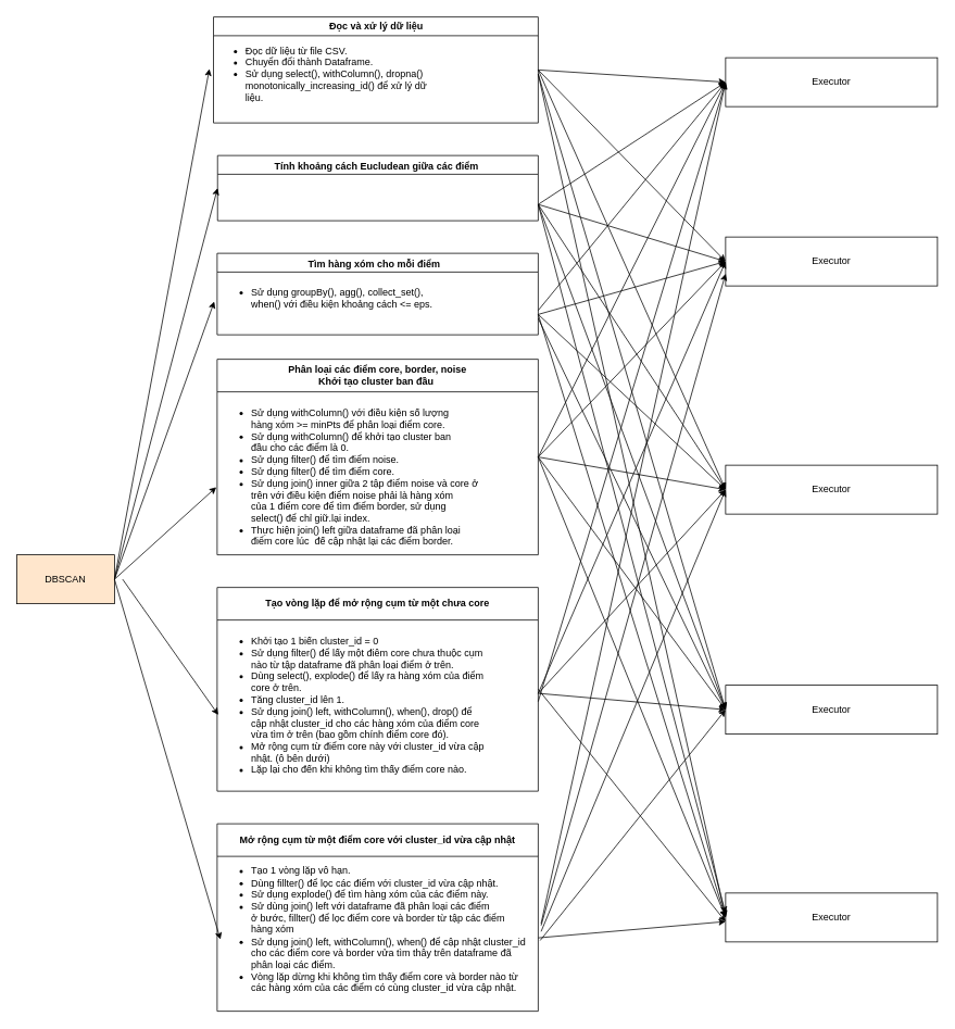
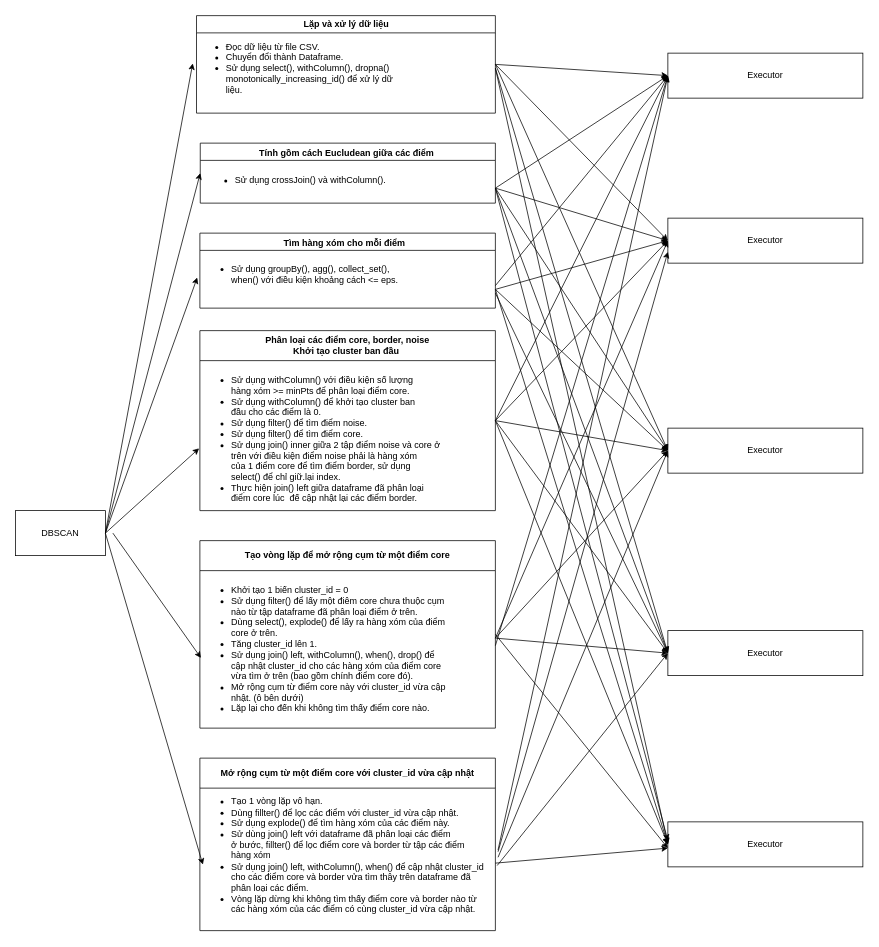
  <mxCell id="0" />
  <mxCell id="1" parent="0" />
- <mxCell id="2" value="Đọc và xử lý dữ liệu" style="swimlane;whiteSpace=wrap;html=1;" vertex="1" parent="1"><mxGeometry x="261.5" y="20" width="398.5" height="130" as="geometry" /></mxCell>
+ <mxCell id="2" value="Lặp và xử lý dữ liệu" style="swimlane;whiteSpace=wrap;html=1;" vertex="1" parent="1"><mxGeometry x="261.5" y="20" width="398.5" height="130" as="geometry" /></mxCell>
  <mxCell id="3" value="&lt;ul&gt;&lt;li&gt;Đọc dữ liệu từ file CSV.&lt;/li&gt;&lt;li&gt;Chuyển đổi thành Dataframe.&lt;/li&gt;&lt;li&gt;Sử dụng select(), withColumn(), dropna()&lt;br&gt;monotonically_increasing_id() để xử lý dữ &lt;br&gt;liệu.&lt;/li&gt;&lt;/ul&gt;" style="text;html=1;align=left;verticalAlign=middle;resizable=0;points=[];autosize=1;strokeColor=none;fillColor=none;" vertex="1" parent="2"><mxGeometry x="-3" y="15" width="290" height="110" as="geometry" /></mxCell>
- <mxCell id="4" value="DBSCAN" style="rounded=0;whiteSpace=wrap;html=1;fillColor=#ffe6cc;" vertex="1" parent="1"><mxGeometry x="20" y="680" width="120" height="60" as="geometry" /></mxCell>
- <mxCell id="5" value="Tính khoảng cách Eucludean giữa các điểm&lt;span style=&quot;font-size:13.0pt;line-height:&lt;br/&gt;150%;font-family:&amp;quot;Times New Roman&amp;quot;,serif;mso-fareast-font-family:Aptos;&lt;br/&gt;mso-fareast-theme-font:minor-latin;mso-ansi-language:VI;mso-fareast-language:&lt;br/&gt;EN-US;mso-bidi-language:AR-SA;mso-no-proof:yes&quot; lang=&quot;VI&quot;&gt;&amp;nbsp;&lt;/span&gt;" style="swimlane;whiteSpace=wrap;html=1;" vertex="1" parent="1"><mxGeometry x="266.5" y="190" width="393.5" height="80" as="geometry" /></mxCell>
+ <mxCell id="4" value="DBSCAN" style="rounded=0;whiteSpace=wrap;html=1;" vertex="1" parent="1"><mxGeometry x="20" y="680" width="120" height="60" as="geometry" /></mxCell>
+ <mxCell id="5" value="Tính gồm cách Eucludean giữa các điểm&lt;span style=&quot;font-size:13.0pt;line-height:&lt;br/&gt;150%;font-family:&amp;quot;Times New Roman&amp;quot;,serif;mso-fareast-font-family:Aptos;&lt;br/&gt;mso-fareast-theme-font:minor-latin;mso-ansi-language:VI;mso-fareast-language:&lt;br/&gt;EN-US;mso-bidi-language:AR-SA;mso-no-proof:yes&quot; lang=&quot;VI&quot;&gt;&amp;nbsp;&lt;/span&gt;" style="swimlane;whiteSpace=wrap;html=1;" vertex="1" parent="1"><mxGeometry x="266.5" y="190" width="393.5" height="80" as="geometry" /></mxCell>
+ <mxCell id="6" value="&lt;ul&gt;&lt;li&gt;Sử dụng crossJoin() và withColumn().&amp;nbsp;&lt;/li&gt;&lt;/ul&gt;" style="text;html=1;align=left;verticalAlign=middle;resizable=0;points=[];autosize=1;strokeColor=none;fillColor=none;" vertex="1" parent="5"><mxGeometry x="4" y="25" width="270" height="50" as="geometry" /></mxCell>
  <mxCell id="7" value="&lt;span style=&quot;&quot; lang=&quot;VI&quot;&gt;Tìm hàng xóm cho mỗi điểm&amp;nbsp;&lt;/span&gt;&lt;span style=&quot;font-size:13.0pt;line-height:&lt;br/&gt;150%;font-family:&amp;quot;Times New Roman&amp;quot;,serif;mso-fareast-font-family:Aptos;&lt;br/&gt;mso-fareast-theme-font:minor-latin;mso-ansi-language:VI;mso-fareast-language:&lt;br/&gt;EN-US;mso-bidi-language:AR-SA;mso-no-proof:yes&quot; lang=&quot;VI&quot;&gt;&amp;nbsp;&lt;/span&gt;" style="swimlane;whiteSpace=wrap;html=1;" vertex="1" parent="1"><mxGeometry x="266" y="310" width="394" height="100" as="geometry" /></mxCell>
  <mxCell id="8" value="&lt;ul&gt;&lt;li&gt;Sử dụng groupBy(), agg(), collect_set(),&amp;nbsp;&lt;br&gt;when() với điều kiện khoảng cách &amp;lt;= eps.&lt;/li&gt;&lt;/ul&gt;" style="text;html=1;align=left;verticalAlign=middle;resizable=0;points=[];autosize=1;strokeColor=none;fillColor=none;" vertex="1" parent="7"><mxGeometry y="20" width="290" height="70" as="geometry" /></mxCell>
  <mxCell id="9" value="Phân loại các điểm core, border, noise&lt;br&gt;Khởi tạo cluster ban đầu&amp;nbsp;" style="swimlane;whiteSpace=wrap;html=1;startSize=40;" vertex="1" parent="1"><mxGeometry x="266" y="440" width="394" height="240" as="geometry" /></mxCell>
  <mxCell id="10" value="&lt;ul&gt;&lt;li&gt;Sử dụng withColumn() với điều kiện số lượng&amp;nbsp;&lt;br&gt;hàng xóm &amp;gt;= minPts để phân loại điểm core.&lt;/li&gt;&lt;li&gt;Sử dụng withColumn() để khởi tạo cluster ban&amp;nbsp;&lt;br&gt;đầu cho các điểm là 0.&lt;/li&gt;&lt;li&gt;Sử dụng filter() để tìm điểm noise.&lt;/li&gt;&lt;li&gt;Sử dụng filter() để tìm điểm core.&lt;/li&gt;&lt;li&gt;Sử dụng join() inner giữa 2 tập điểm noise và core ở&amp;nbsp;&lt;br&gt;trên với điều kiện điểm noise phải là hàng xóm&amp;nbsp;&lt;br&gt;của 1 điểm core để tìm điểm border, sử dụng&lt;br&gt;select() để chỉ giữ.lại index.&lt;/li&gt;&lt;li&gt;Thực hiện join() left giữa dataframe đã phân loại&amp;nbsp;&lt;br&gt;điểm core lúc&amp;nbsp; đế cập nhật lại các điểm border.&lt;/li&gt;&lt;/ul&gt;" style="text;html=1;align=left;verticalAlign=middle;resizable=0;points=[];autosize=1;strokeColor=none;fillColor=none;" vertex="1" parent="9"><mxGeometry y="40" width="350" height="210" as="geometry" /></mxCell>
- <mxCell id="11" value="Tạo vòng lặp để mở rộng cụm từ một chưa core" style="swimlane;whiteSpace=wrap;html=1;startSize=40;" vertex="1" parent="1"><mxGeometry x="266" y="720" width="394" height="250" as="geometry" /></mxCell>
+ <mxCell id="11" value="Tạo vòng lặp để mở rộng cụm từ một điểm core" style="swimlane;whiteSpace=wrap;html=1;startSize=40;" vertex="1" parent="1"><mxGeometry x="266" y="720" width="394" height="250" as="geometry" /></mxCell>
  <mxCell id="12" value="&lt;ul&gt;&lt;li&gt;Khởi tạo 1 biến cluster_id = 0&lt;/li&gt;&lt;li&gt;Sử dụng filter() để lấy một điêm core chưa thuộc cụm &lt;br&gt;nào từ tập&amp;nbsp;dataframe đã phân loại điểm ở trên.&lt;/li&gt;&lt;li&gt;Dùng select(), explode() để lấy ra hàng xóm của điểm&amp;nbsp;&lt;br&gt;core ở trên.&lt;/li&gt;&lt;li&gt;Tăng cluster_id lên 1.&lt;/li&gt;&lt;li&gt;Sử dụng join() left, withColumn(), when(), drop() để&amp;nbsp;&lt;br&gt;cập nhật cluster_id cho các hàng xóm của điểm core&amp;nbsp;&lt;br&gt;vừa tìm ở trên (bao gồm chính điểm core đó).&lt;/li&gt;&lt;li&gt;Mở rộng cụm từ điểm core này với cluster_id vừa cập &lt;br&gt;nhật. (ô bên dưới)&lt;/li&gt;&lt;li&gt;Lặp lại cho đến khi không tìm thấy điểm core nào.&lt;br&gt;&lt;/li&gt;&lt;/ul&gt;" style="text;html=1;align=left;verticalAlign=middle;resizable=0;points=[];autosize=1;strokeColor=none;fillColor=none;" vertex="1" parent="11"><mxGeometry y="40" width="350" height="210" as="geometry" /></mxCell>
  <mxCell id="13" value="Mở rộng cụm từ một điểm core với cluster_id vừa cập nhật" style="swimlane;whiteSpace=wrap;html=1;startSize=40;" vertex="1" parent="1"><mxGeometry x="266" y="1010" width="394" height="230" as="geometry" /></mxCell>
  <mxCell id="14" value="&lt;ul&gt;&lt;li&gt;Tạo 1 vòng lặp vô hạn.&lt;/li&gt;&lt;li&gt;Dùng fillter() để lọc các điểm với cluster_id vừa cập nhật.&lt;br&gt;&lt;/li&gt;&lt;li&gt;Sử dụng explode() để tìm hàng xóm của các điểm này.&lt;/li&gt;&lt;li&gt;Sử dùng join() left với dataframe đã phân loại các điểm&lt;br&gt;ở bước, fillter() để lọc điểm core và border từ tập các điểm&lt;br&gt;hàng xóm&lt;/li&gt;&lt;li&gt;Sử dụng join() left, withColumn(), when() để cập nhật cluster_id&lt;br&gt;cho các điểm core và border vửa tìm thây trên dataframe đã&lt;br&gt;phân loại các điểm.&lt;/li&gt;&lt;li&gt;Vòng lặp dừng khi không tìm thấy điểm core và border nào từ&lt;br&gt;các hàng xóm của các điểm có cùng cluster_id vừa cập nhật.&lt;/li&gt;&lt;/ul&gt;" style="text;html=1;align=left;verticalAlign=middle;resizable=0;points=[];autosize=1;strokeColor=none;fillColor=none;" vertex="1" parent="13"><mxGeometry y="30" width="400" height="200" as="geometry" /></mxCell>
  <mxCell id="15" value="" style="endArrow=classic;html=1;rounded=0;entryX=0;entryY=0.5;entryDx=0;entryDy=0;" edge="1" parent="1" target="5"><mxGeometry width="50" height="50" relative="1" as="geometry"><mxPoint x="140" y="710" as="sourcePoint" /><mxPoint x="560" y="360" as="targetPoint" /></mxGeometry></mxCell>
  <mxCell id="16" value="" style="endArrow=classic;html=1;rounded=0;entryX=-0.012;entryY=0.56;entryDx=0;entryDy=0;entryPerimeter=0;" edge="1" parent="1" target="8"><mxGeometry width="50" height="50" relative="1" as="geometry"><mxPoint x="140" y="710" as="sourcePoint" /><mxPoint x="560" y="640" as="targetPoint" /></mxGeometry></mxCell>
  <mxCell id="17" value="" style="endArrow=classic;html=1;rounded=0;exitX=1;exitY=0.5;exitDx=0;exitDy=0;entryX=-0.003;entryY=0.557;entryDx=0;entryDy=0;entryPerimeter=0;" edge="1" parent="1" source="4" target="10"><mxGeometry width="50" height="50" relative="1" as="geometry"><mxPoint x="510" y="690" as="sourcePoint" /><mxPoint x="560" y="640" as="targetPoint" /></mxGeometry></mxCell>
  <mxCell id="18" value="" style="endArrow=classic;html=1;rounded=0;entryX=0.004;entryY=0.554;entryDx=0;entryDy=0;entryPerimeter=0;" edge="1" parent="1" target="12"><mxGeometry width="50" height="50" relative="1" as="geometry"><mxPoint x="150" y="710" as="sourcePoint" /><mxPoint x="560" y="640" as="targetPoint" /></mxGeometry></mxCell>
  <mxCell id="19" value="" style="endArrow=classic;html=1;rounded=0;exitX=1;exitY=0.5;exitDx=0;exitDy=0;entryX=0.01;entryY=0.56;entryDx=0;entryDy=0;entryPerimeter=0;" edge="1" parent="1" source="4" target="14"><mxGeometry width="50" height="50" relative="1" as="geometry"><mxPoint x="510" y="1000" as="sourcePoint" /><mxPoint x="560" y="950" as="targetPoint" /></mxGeometry></mxCell>
  <mxCell id="20" value="" style="endArrow=classic;html=1;rounded=0;entryX=-0.007;entryY=0.443;entryDx=0;entryDy=0;entryPerimeter=0;" edge="1" parent="1" target="3"><mxGeometry width="50" height="50" relative="1" as="geometry"><mxPoint x="140" y="710" as="sourcePoint" /><mxPoint x="560" y="470" as="targetPoint" /></mxGeometry></mxCell>
  <mxCell id="21" value="Executor" style="rounded=0;whiteSpace=wrap;html=1;" vertex="1" parent="1"><mxGeometry x="890" y="70" width="260" height="60" as="geometry" /></mxCell>
  <mxCell id="22" value="Executor" style="rounded=0;whiteSpace=wrap;html=1;" vertex="1" parent="1"><mxGeometry x="890" y="290" width="260" height="60" as="geometry" /></mxCell>
  <mxCell id="23" value="Executor" style="rounded=0;whiteSpace=wrap;html=1;" vertex="1" parent="1"><mxGeometry x="890" y="570" width="260" height="60" as="geometry" /></mxCell>
  <mxCell id="24" value="Executor" style="rounded=0;whiteSpace=wrap;html=1;" vertex="1" parent="1"><mxGeometry x="890" y="840" width="260" height="60" as="geometry" /></mxCell>
  <mxCell id="25" value="Executor" style="rounded=0;whiteSpace=wrap;html=1;" vertex="1" parent="1"><mxGeometry x="890" y="1095" width="260" height="60" as="geometry" /></mxCell>
  <mxCell id="26" value="" style="endArrow=classic;html=1;rounded=0;exitX=1;exitY=0.5;exitDx=0;exitDy=0;entryX=0;entryY=0.5;entryDx=0;entryDy=0;" edge="1" parent="1" source="2" target="21"><mxGeometry width="50" height="50" relative="1" as="geometry"><mxPoint x="760" y="430" as="sourcePoint" /><mxPoint x="810" y="380" as="targetPoint" /></mxGeometry></mxCell>
  <mxCell id="27" value="" style="endArrow=classic;html=1;rounded=0;exitX=1;exitY=0.5;exitDx=0;exitDy=0;entryX=0;entryY=0.5;entryDx=0;entryDy=0;" edge="1" parent="1" source="2" target="22"><mxGeometry width="50" height="50" relative="1" as="geometry"><mxPoint x="760" y="430" as="sourcePoint" /><mxPoint x="810" y="380" as="targetPoint" /></mxGeometry></mxCell>
  <mxCell id="28" value="" style="endArrow=classic;html=1;rounded=0;exitX=1;exitY=0.5;exitDx=0;exitDy=0;entryX=0;entryY=0.5;entryDx=0;entryDy=0;" edge="1" parent="1" source="2" target="23"><mxGeometry width="50" height="50" relative="1" as="geometry"><mxPoint x="760" y="430" as="sourcePoint" /><mxPoint x="810" y="380" as="targetPoint" /></mxGeometry></mxCell>
  <mxCell id="29" value="" style="endArrow=classic;html=1;rounded=0;entryX=0;entryY=0.5;entryDx=0;entryDy=0;" edge="1" parent="1" target="24"><mxGeometry width="50" height="50" relative="1" as="geometry"><mxPoint x="660" y="90" as="sourcePoint" /><mxPoint x="810" y="660" as="targetPoint" /></mxGeometry></mxCell>
  <mxCell id="30" value="" style="endArrow=classic;html=1;rounded=0;entryX=0;entryY=0.5;entryDx=0;entryDy=0;" edge="1" parent="1" target="25"><mxGeometry width="50" height="50" relative="1" as="geometry"><mxPoint x="660" y="90" as="sourcePoint" /><mxPoint x="810" y="490" as="targetPoint" /></mxGeometry></mxCell>
  <mxCell id="31" value="" style="endArrow=classic;html=1;rounded=0;entryX=0;entryY=0.5;entryDx=0;entryDy=0;" edge="1" parent="1" target="21"><mxGeometry width="50" height="50" relative="1" as="geometry"><mxPoint x="660" y="250" as="sourcePoint" /><mxPoint x="810" y="280" as="targetPoint" /></mxGeometry></mxCell>
  <mxCell id="32" value="" style="endArrow=classic;html=1;rounded=0;exitX=1;exitY=0.75;exitDx=0;exitDy=0;entryX=0;entryY=0.5;entryDx=0;entryDy=0;" edge="1" parent="1" source="5" target="22"><mxGeometry width="50" height="50" relative="1" as="geometry"><mxPoint x="760" y="330" as="sourcePoint" /><mxPoint x="810" y="280" as="targetPoint" /></mxGeometry></mxCell>
  <mxCell id="33" value="" style="endArrow=classic;html=1;rounded=0;exitX=1;exitY=0.75;exitDx=0;exitDy=0;entryX=0;entryY=0.5;entryDx=0;entryDy=0;" edge="1" parent="1" source="5" target="23"><mxGeometry width="50" height="50" relative="1" as="geometry"><mxPoint x="760" y="330" as="sourcePoint" /><mxPoint x="810" y="280" as="targetPoint" /></mxGeometry></mxCell>
  <mxCell id="34" value="" style="endArrow=classic;html=1;rounded=0;exitX=1;exitY=0.75;exitDx=0;exitDy=0;entryX=0;entryY=0.5;entryDx=0;entryDy=0;" edge="1" parent="1" source="5" target="24"><mxGeometry width="50" height="50" relative="1" as="geometry"><mxPoint x="760" y="430" as="sourcePoint" /><mxPoint x="810" y="380" as="targetPoint" /></mxGeometry></mxCell>
  <mxCell id="35" value="" style="endArrow=classic;html=1;rounded=0;exitX=1;exitY=0.75;exitDx=0;exitDy=0;" edge="1" parent="1" source="5"><mxGeometry width="50" height="50" relative="1" as="geometry"><mxPoint x="760" y="480" as="sourcePoint" /><mxPoint x="890" y="1120" as="targetPoint" /></mxGeometry></mxCell>
  <mxCell id="36" value="" style="endArrow=classic;html=1;rounded=0;" edge="1" parent="1"><mxGeometry width="50" height="50" relative="1" as="geometry"><mxPoint x="660" y="380" as="sourcePoint" /><mxPoint x="890" y="100" as="targetPoint" /></mxGeometry></mxCell>
  <mxCell id="37" value="" style="endArrow=classic;html=1;rounded=0;exitX=1;exitY=0.75;exitDx=0;exitDy=0;entryX=0;entryY=0.5;entryDx=0;entryDy=0;" edge="1" parent="1" source="7" target="22"><mxGeometry width="50" height="50" relative="1" as="geometry"><mxPoint x="760" y="420" as="sourcePoint" /><mxPoint x="690" y="510" as="targetPoint" /></mxGeometry></mxCell>
  <mxCell id="38" value="" style="endArrow=classic;html=1;rounded=0;exitX=1;exitY=0.75;exitDx=0;exitDy=0;entryX=0;entryY=0.5;entryDx=0;entryDy=0;" edge="1" parent="1" source="7" target="23"><mxGeometry width="50" height="50" relative="1" as="geometry"><mxPoint x="760" y="420" as="sourcePoint" /><mxPoint x="810" y="370" as="targetPoint" /></mxGeometry></mxCell>
  <mxCell id="39" value="" style="endArrow=classic;html=1;rounded=0;entryX=0;entryY=0.5;entryDx=0;entryDy=0;" edge="1" parent="1" target="24"><mxGeometry width="50" height="50" relative="1" as="geometry"><mxPoint x="660" y="390" as="sourcePoint" /><mxPoint x="810" y="720" as="targetPoint" /></mxGeometry></mxCell>
  <mxCell id="40" value="" style="endArrow=classic;html=1;rounded=0;exitX=1;exitY=0.75;exitDx=0;exitDy=0;entryX=0;entryY=0.5;entryDx=0;entryDy=0;" edge="1" parent="1" source="7" target="25"><mxGeometry width="50" height="50" relative="1" as="geometry"><mxPoint x="760" y="770" as="sourcePoint" /><mxPoint x="810" y="720" as="targetPoint" /></mxGeometry></mxCell>
  <mxCell id="41" value="" style="endArrow=classic;html=1;rounded=0;exitX=1;exitY=0.5;exitDx=0;exitDy=0;entryX=0;entryY=0.5;entryDx=0;entryDy=0;" edge="1" parent="1" source="9" target="21"><mxGeometry width="50" height="50" relative="1" as="geometry"><mxPoint x="760" y="460" as="sourcePoint" /><mxPoint x="880" y="110" as="targetPoint" /></mxGeometry></mxCell>
  <mxCell id="42" value="" style="endArrow=classic;html=1;rounded=0;exitX=1;exitY=0.5;exitDx=0;exitDy=0;entryX=0;entryY=0.5;entryDx=0;entryDy=0;" edge="1" parent="1" source="9" target="22"><mxGeometry width="50" height="50" relative="1" as="geometry"><mxPoint x="760" y="460" as="sourcePoint" /><mxPoint x="810" y="410" as="targetPoint" /></mxGeometry></mxCell>
  <mxCell id="43" value="" style="endArrow=classic;html=1;rounded=0;exitX=1;exitY=0.5;exitDx=0;exitDy=0;entryX=0;entryY=0.5;entryDx=0;entryDy=0;" edge="1" parent="1" source="9" target="23"><mxGeometry width="50" height="50" relative="1" as="geometry"><mxPoint x="760" y="460" as="sourcePoint" /><mxPoint x="810" y="410" as="targetPoint" /></mxGeometry></mxCell>
  <mxCell id="44" value="" style="endArrow=classic;html=1;rounded=0;exitX=1;exitY=0.5;exitDx=0;exitDy=0;entryX=0;entryY=0.5;entryDx=0;entryDy=0;" edge="1" parent="1" source="9" target="24"><mxGeometry width="50" height="50" relative="1" as="geometry"><mxPoint x="760" y="460" as="sourcePoint" /><mxPoint x="810" y="410" as="targetPoint" /></mxGeometry></mxCell>
  <mxCell id="45" value="" style="endArrow=classic;html=1;rounded=0;exitX=1;exitY=0.5;exitDx=0;exitDy=0;entryX=0;entryY=0.5;entryDx=0;entryDy=0;" edge="1" parent="1" source="9" target="25"><mxGeometry width="50" height="50" relative="1" as="geometry"><mxPoint x="760" y="690" as="sourcePoint" /><mxPoint x="810" y="640" as="targetPoint" /></mxGeometry></mxCell>
  <mxCell id="46" value="" style="endArrow=classic;html=1;rounded=0;" edge="1" parent="1"><mxGeometry width="50" height="50" relative="1" as="geometry"><mxPoint x="660" y="860" as="sourcePoint" /><mxPoint x="890" y="100" as="targetPoint" /></mxGeometry></mxCell>
  <mxCell id="47" value="" style="endArrow=classic;html=1;rounded=0;" edge="1" parent="1"><mxGeometry width="50" height="50" relative="1" as="geometry"><mxPoint x="660" y="850" as="sourcePoint" /><mxPoint x="890" y="320" as="targetPoint" /></mxGeometry></mxCell>
  <mxCell id="48" value="" style="endArrow=classic;html=1;rounded=0;" edge="1" parent="1"><mxGeometry width="50" height="50" relative="1" as="geometry"><mxPoint x="660" y="850" as="sourcePoint" /><mxPoint x="890" y="600" as="targetPoint" /></mxGeometry></mxCell>
  <mxCell id="49" value="" style="endArrow=classic;html=1;rounded=0;" edge="1" parent="1"><mxGeometry width="50" height="50" relative="1" as="geometry"><mxPoint x="660" y="850" as="sourcePoint" /><mxPoint x="890" y="870" as="targetPoint" /></mxGeometry></mxCell>
  <mxCell id="50" value="" style="endArrow=classic;html=1;rounded=0;exitX=1;exitY=0.5;exitDx=0;exitDy=0;" edge="1" parent="1" source="11"><mxGeometry width="50" height="50" relative="1" as="geometry"><mxPoint x="760" y="950" as="sourcePoint" /><mxPoint x="890" y="1130" as="targetPoint" /></mxGeometry></mxCell>
  <mxCell id="51" value="" style="endArrow=classic;html=1;rounded=0;exitX=0.994;exitY=0.462;exitDx=0;exitDy=0;exitPerimeter=0;entryX=0;entryY=0.5;entryDx=0;entryDy=0;" edge="1" parent="1" source="14" target="21"><mxGeometry width="50" height="50" relative="1" as="geometry"><mxPoint x="760" y="1100" as="sourcePoint" /><mxPoint x="890" y="110" as="targetPoint" /></mxGeometry></mxCell>
  <mxCell id="52" value="" style="endArrow=classic;html=1;rounded=0;exitX=0.994;exitY=0.474;exitDx=0;exitDy=0;exitPerimeter=0;entryX=0;entryY=0.75;entryDx=0;entryDy=0;" edge="1" parent="1" source="14" target="22"><mxGeometry width="50" height="50" relative="1" as="geometry"><mxPoint x="760" y="680" as="sourcePoint" /><mxPoint x="810" y="630" as="targetPoint" /></mxGeometry></mxCell>
  <mxCell id="53" value="" style="endArrow=classic;html=1;rounded=0;exitX=0.994;exitY=0.511;exitDx=0;exitDy=0;exitPerimeter=0;entryX=0;entryY=0.5;entryDx=0;entryDy=0;" edge="1" parent="1" source="14" target="23"><mxGeometry width="50" height="50" relative="1" as="geometry"><mxPoint x="760" y="860" as="sourcePoint" /><mxPoint x="810" y="810" as="targetPoint" /></mxGeometry></mxCell>
  <mxCell id="54" value="" style="endArrow=classic;html=1;rounded=0;exitX=0.991;exitY=0.566;exitDx=0;exitDy=0;exitPerimeter=0;entryX=0;entryY=0.5;entryDx=0;entryDy=0;" edge="1" parent="1" source="14" target="24"><mxGeometry width="50" height="50" relative="1" as="geometry"><mxPoint x="760" y="940" as="sourcePoint" /><mxPoint x="810" y="890" as="targetPoint" /></mxGeometry></mxCell>
  <mxCell id="55" value="" style="endArrow=classic;html=1;rounded=0;" edge="1" parent="1"><mxGeometry width="50" height="50" relative="1" as="geometry"><mxPoint x="660" y="1150" as="sourcePoint" /><mxPoint x="890" y="1130" as="targetPoint" /></mxGeometry></mxCell>
